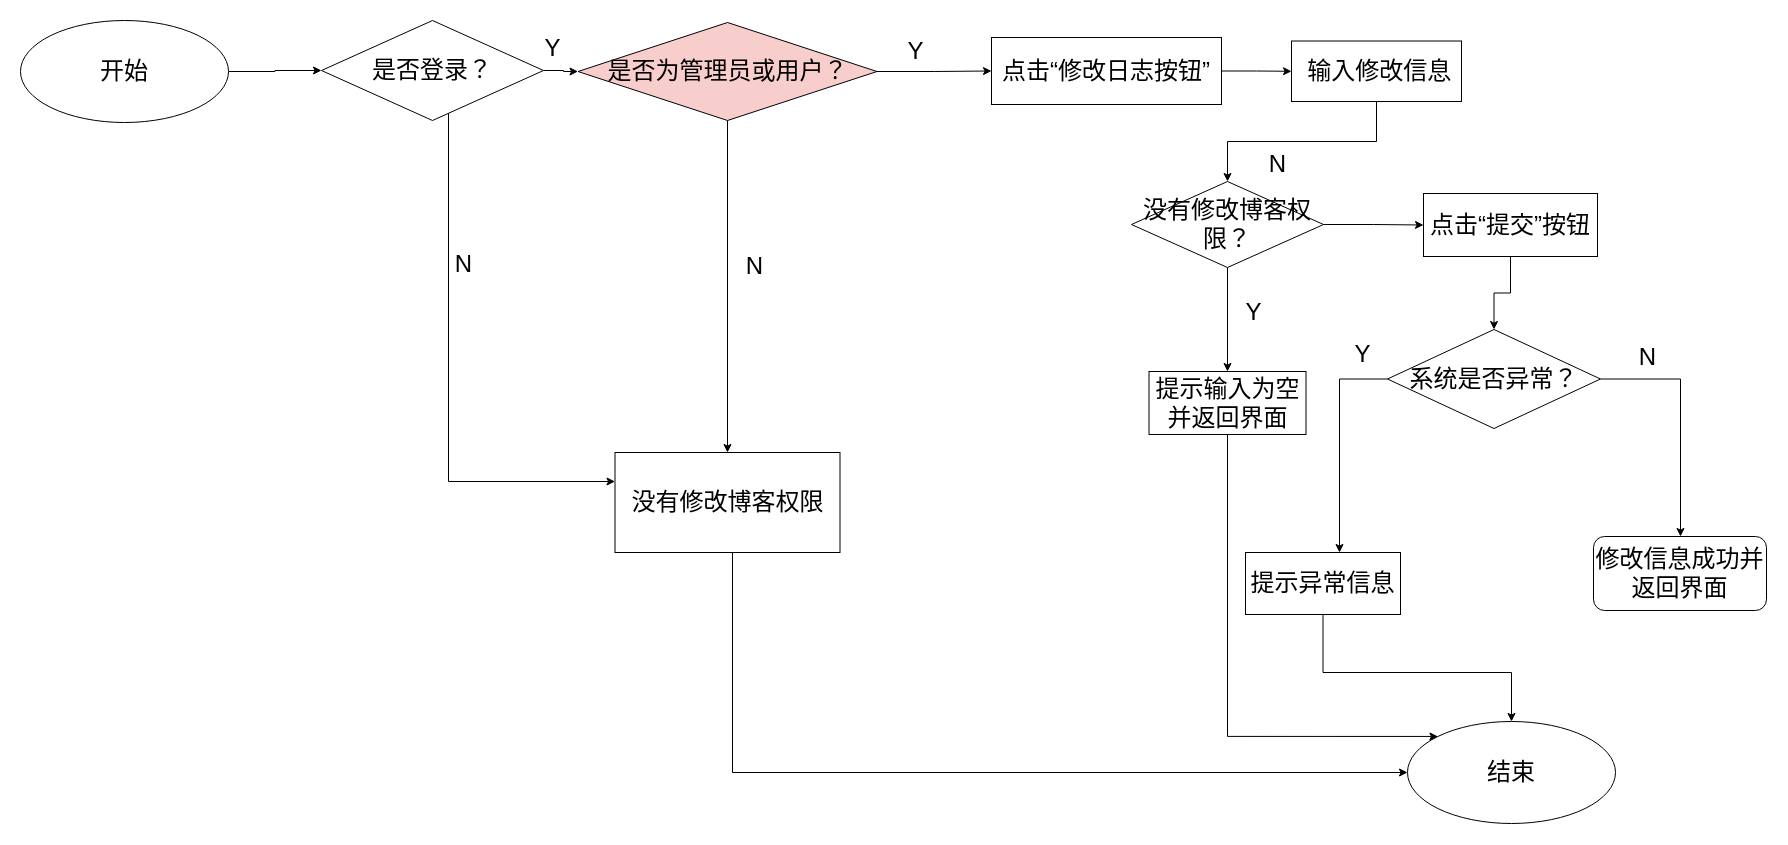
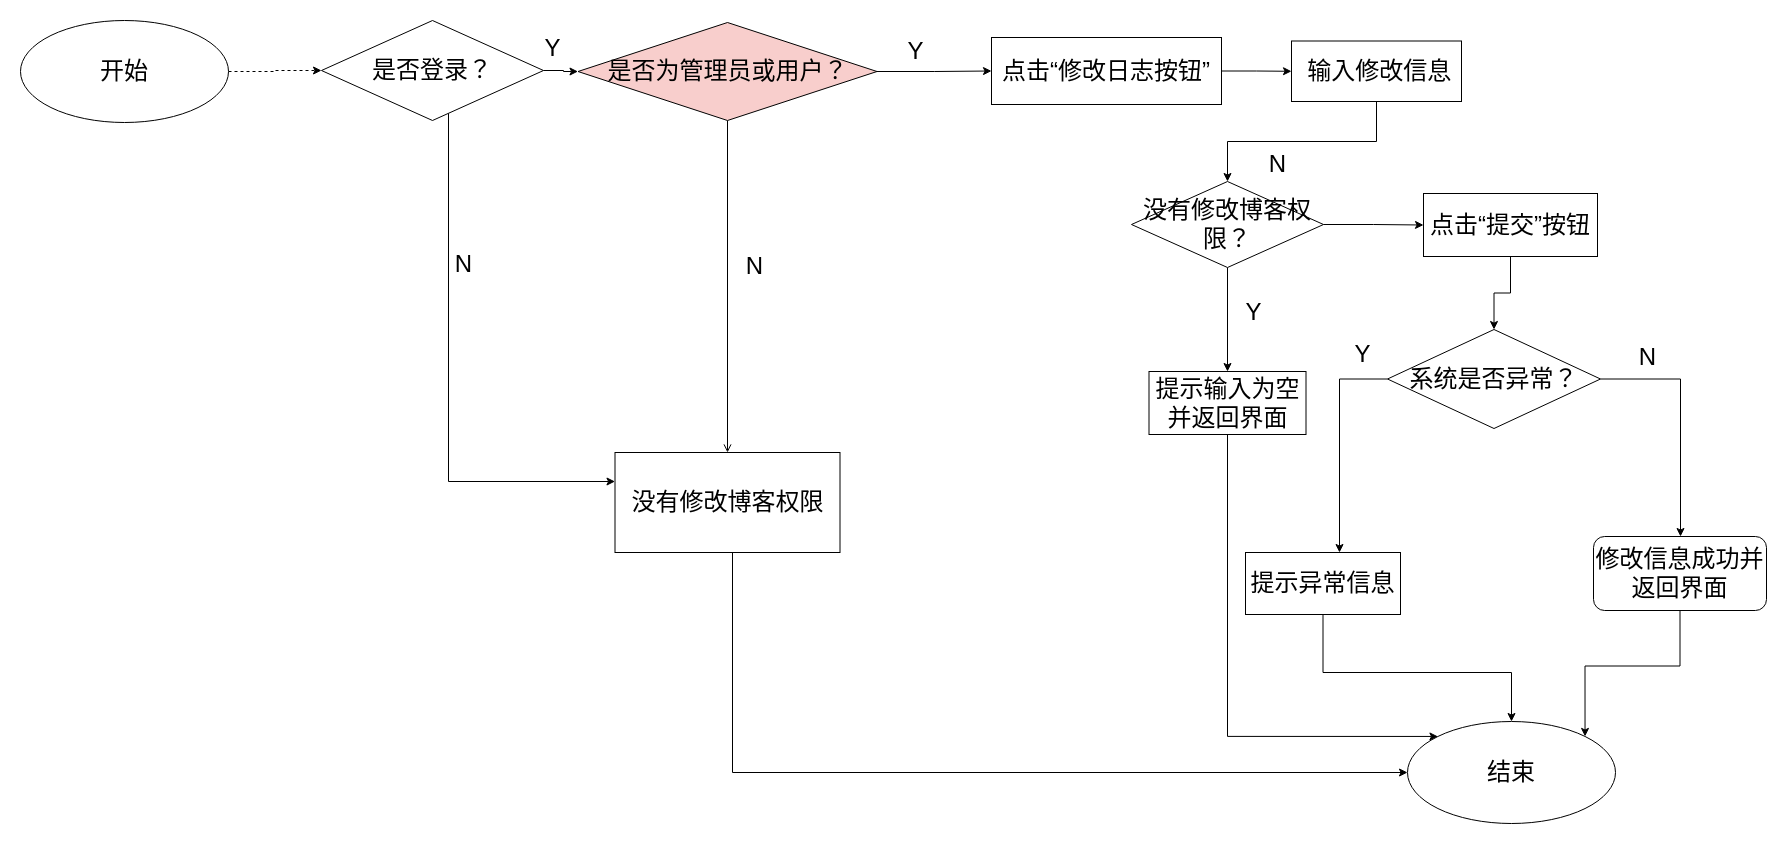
  <mxCell id="0" />
  <mxCell id="1" parent="0" />
- <mxCell id="2" value="" style="edgeStyle=orthogonalEdgeStyle;rounded=0;orthogonalLoop=1;jettySize=auto;html=1;" edge="1" parent="1" source="3" target="6"><mxGeometry relative="1" as="geometry" /></mxCell>
+ <mxCell id="2" value="" style="edgeStyle=orthogonalEdgeStyle;rounded=0;orthogonalLoop=1;jettySize=auto;html=1;dashed=1;" edge="1" parent="1" source="3" target="6"><mxGeometry relative="1" as="geometry" /></mxCell>
  <mxCell id="3" value="&lt;font style=&quot;font-size: 24px&quot;&gt;开始&lt;/font&gt;" style="ellipse;whiteSpace=wrap;html=1;" vertex="1" parent="1"><mxGeometry x="20" y="20" width="208" height="102" as="geometry" /></mxCell>
  <mxCell id="4" value="" style="edgeStyle=orthogonalEdgeStyle;rounded=0;orthogonalLoop=1;jettySize=auto;html=1;" edge="1" parent="1" source="6" target="8"><mxGeometry relative="1" as="geometry"><Array as="points"><mxPoint x="448" y="481" /></Array></mxGeometry></mxCell>
  <mxCell id="5" value="" style="edgeStyle=orthogonalEdgeStyle;rounded=0;orthogonalLoop=1;jettySize=auto;html=1;" edge="1" parent="1" source="6" target="11"><mxGeometry relative="1" as="geometry" /></mxCell>
  <mxCell id="6" value="&lt;font style=&quot;font-size: 24px&quot;&gt;是否登录？&lt;/font&gt;" style="rhombus;whiteSpace=wrap;html=1;" vertex="1" parent="1"><mxGeometry x="321" y="20" width="222" height="100" as="geometry" /></mxCell>
  <mxCell id="7" style="edgeStyle=orthogonalEdgeStyle;rounded=0;orthogonalLoop=1;jettySize=auto;html=1;entryX=0;entryY=0.5;entryDx=0;entryDy=0;" edge="1" parent="1" source="8" target="35"><mxGeometry relative="1" as="geometry"><Array as="points"><mxPoint x="732" y="772" /></Array></mxGeometry></mxCell>
  <mxCell id="8" value="&lt;font style=&quot;font-size: 24px&quot;&gt;没有修改博客权限&lt;/font&gt;" style="whiteSpace=wrap;html=1;" vertex="1" parent="1"><mxGeometry x="614.5" y="452" width="225" height="100" as="geometry" /></mxCell>
  <mxCell id="9" value="" style="edgeStyle=orthogonalEdgeStyle;rounded=0;orthogonalLoop=1;jettySize=auto;html=1;" edge="1" parent="1" source="11" target="15"><mxGeometry relative="1" as="geometry" /></mxCell>
- <mxCell id="10" style="edgeStyle=orthogonalEdgeStyle;rounded=0;orthogonalLoop=1;jettySize=auto;html=1;entryX=0.5;entryY=0;entryDx=0;entryDy=0;" edge="1" parent="1" source="11" target="8"><mxGeometry relative="1" as="geometry" /></mxCell>
+ <mxCell id="10" style="edgeStyle=orthogonalEdgeStyle;rounded=0;orthogonalLoop=1;jettySize=auto;html=1;entryX=0.5;entryY=0;entryDx=0;entryDy=0;endArrow=open;" edge="1" parent="1" source="11" target="8"><mxGeometry relative="1" as="geometry" /></mxCell>
  <mxCell id="11" value="&lt;font style=&quot;font-size: 24px&quot;&gt;是否为管理员或用户？&lt;/font&gt;" style="rhombus;whiteSpace=wrap;html=1;fillColor=#f8cecc;" vertex="1" parent="1"><mxGeometry x="577.5" y="22" width="299" height="98" as="geometry" /></mxCell>
  <mxCell id="12" value="&lt;font style=&quot;font-size: 24px&quot;&gt;Y&lt;/font&gt;" style="text;html=1;align=center;verticalAlign=middle;resizable=0;points=[];autosize=1;strokeColor=none;fillColor=none;" vertex="1" parent="1"><mxGeometry x="539" y="37" width="26" height="22" as="geometry" /></mxCell>
  <mxCell id="13" value="&lt;font style=&quot;font-size: 24px&quot;&gt;N&lt;/font&gt;" style="text;html=1;align=center;verticalAlign=middle;resizable=0;points=[];autosize=1;strokeColor=none;fillColor=none;" vertex="1" parent="1"><mxGeometry x="449" y="253" width="28" height="22" as="geometry" /></mxCell>
  <mxCell id="14" value="" style="edgeStyle=orthogonalEdgeStyle;rounded=0;orthogonalLoop=1;jettySize=auto;html=1;" edge="1" parent="1" source="15" target="18"><mxGeometry relative="1" as="geometry" /></mxCell>
  <mxCell id="15" value="&lt;font style=&quot;font-size: 24px&quot;&gt;点击“修改日志按钮”&lt;/font&gt;" style="whiteSpace=wrap;html=1;" vertex="1" parent="1"><mxGeometry x="991" y="37" width="230" height="67" as="geometry" /></mxCell>
  <mxCell id="16" value="&lt;font style=&quot;font-size: 24px&quot;&gt;Y&lt;/font&gt;" style="text;html=1;align=center;verticalAlign=middle;resizable=0;points=[];autosize=1;strokeColor=none;fillColor=none;" vertex="1" parent="1"><mxGeometry x="902" y="40" width="26" height="22" as="geometry" /></mxCell>
  <mxCell id="17" value="" style="edgeStyle=orthogonalEdgeStyle;rounded=0;orthogonalLoop=1;jettySize=auto;html=1;" edge="1" parent="1" source="18" target="21"><mxGeometry relative="1" as="geometry" /></mxCell>
  <mxCell id="18" value="&lt;font style=&quot;font-size: 24px&quot;&gt;&amp;nbsp;输入修改信息&lt;/font&gt;" style="whiteSpace=wrap;html=1;" vertex="1" parent="1"><mxGeometry x="1291" y="40.5" width="170" height="60.5" as="geometry" /></mxCell>
  <mxCell id="19" value="" style="edgeStyle=orthogonalEdgeStyle;rounded=0;orthogonalLoop=1;jettySize=auto;html=1;" edge="1" parent="1" source="21" target="23"><mxGeometry relative="1" as="geometry" /></mxCell>
  <mxCell id="20" value="" style="edgeStyle=orthogonalEdgeStyle;rounded=0;orthogonalLoop=1;jettySize=auto;html=1;" edge="1" parent="1" source="21" target="25"><mxGeometry relative="1" as="geometry" /></mxCell>
  <mxCell id="21" value="&lt;font style=&quot;font-size: 24px&quot;&gt;没有修改博客权限？&lt;/font&gt;" style="rhombus;whiteSpace=wrap;html=1;" vertex="1" parent="1"><mxGeometry x="1131" y="181" width="192" height="86" as="geometry" /></mxCell>
  <mxCell id="22" style="edgeStyle=orthogonalEdgeStyle;rounded=0;orthogonalLoop=1;jettySize=auto;html=1;entryX=0;entryY=0;entryDx=0;entryDy=0;" edge="1" parent="1" source="23" target="35"><mxGeometry relative="1" as="geometry"><Array as="points"><mxPoint x="1227" y="736" /></Array></mxGeometry></mxCell>
  <mxCell id="23" value="&lt;font style=&quot;font-size: 24px&quot;&gt;提示输入为空并返回界面&lt;/font&gt;" style="whiteSpace=wrap;html=1;" vertex="1" parent="1"><mxGeometry x="1148.5" y="371" width="157" height="63" as="geometry" /></mxCell>
  <mxCell id="24" value="" style="edgeStyle=orthogonalEdgeStyle;rounded=0;orthogonalLoop=1;jettySize=auto;html=1;" edge="1" parent="1" source="25" target="28"><mxGeometry relative="1" as="geometry" /></mxCell>
  <mxCell id="25" value="&lt;font style=&quot;font-size: 24px&quot;&gt;点击“提交”按钮&lt;/font&gt;" style="whiteSpace=wrap;html=1;" vertex="1" parent="1"><mxGeometry x="1423" y="193" width="174" height="63" as="geometry" /></mxCell>
  <mxCell id="26" value="" style="edgeStyle=orthogonalEdgeStyle;rounded=0;orthogonalLoop=1;jettySize=auto;html=1;" edge="1" parent="1" source="28" target="30"><mxGeometry relative="1" as="geometry"><Array as="points"><mxPoint x="1680" y="379" /></Array></mxGeometry></mxCell>
  <mxCell id="27" value="" style="edgeStyle=orthogonalEdgeStyle;rounded=0;orthogonalLoop=1;jettySize=auto;html=1;" edge="1" parent="1" source="28" target="33"><mxGeometry relative="1" as="geometry"><Array as="points"><mxPoint x="1339" y="379" /></Array></mxGeometry></mxCell>
  <mxCell id="28" value="&lt;font style=&quot;font-size: 24px&quot;&gt;系统是否异常？&lt;/font&gt;" style="rhombus;whiteSpace=wrap;html=1;" vertex="1" parent="1"><mxGeometry x="1387" y="329" width="213" height="99" as="geometry" /></mxCell>
+ <mxCell id="29" style="edgeStyle=orthogonalEdgeStyle;rounded=0;orthogonalLoop=1;jettySize=auto;html=1;entryX=1;entryY=0;entryDx=0;entryDy=0;" edge="1" parent="1" source="30" target="35"><mxGeometry relative="1" as="geometry" /></mxCell>
  <mxCell id="30" value="&lt;font style=&quot;font-size: 24px&quot;&gt;修改信息成功并返回界面&lt;/font&gt;" style="whiteSpace=wrap;html=1;rounded=1;" vertex="1" parent="1"><mxGeometry x="1593" y="536" width="173" height="74" as="geometry" /></mxCell>
  <mxCell id="31" value="&lt;font style=&quot;font-size: 24px&quot;&gt;N&lt;/font&gt;" style="text;html=1;align=center;verticalAlign=middle;resizable=0;points=[];autosize=1;strokeColor=none;fillColor=none;" vertex="1" parent="1"><mxGeometry x="1633" y="346" width="28" height="22" as="geometry" /></mxCell>
  <mxCell id="32" style="edgeStyle=orthogonalEdgeStyle;rounded=0;orthogonalLoop=1;jettySize=auto;html=1;" edge="1" parent="1" source="33" target="35"><mxGeometry relative="1" as="geometry"><Array as="points"><mxPoint x="1323" y="672" /><mxPoint x="1511" y="672" /></Array></mxGeometry></mxCell>
  <mxCell id="33" value="&lt;font style=&quot;font-size: 24px&quot;&gt;提示异常信息&lt;/font&gt;" style="whiteSpace=wrap;html=1;" vertex="1" parent="1"><mxGeometry x="1245" y="552" width="155" height="62" as="geometry" /></mxCell>
  <mxCell id="34" value="&lt;font style=&quot;font-size: 24px&quot;&gt;Y&lt;/font&gt;" style="text;html=1;align=center;verticalAlign=middle;resizable=0;points=[];autosize=1;strokeColor=none;fillColor=none;" vertex="1" parent="1"><mxGeometry x="1349" y="343" width="26" height="22" as="geometry" /></mxCell>
  <mxCell id="35" value="&lt;font style=&quot;font-size: 24px&quot;&gt;结束&lt;/font&gt;" style="ellipse;whiteSpace=wrap;html=1;" vertex="1" parent="1"><mxGeometry x="1407" y="721" width="208" height="102" as="geometry" /></mxCell>
  <mxCell id="36" value="&lt;font style=&quot;font-size: 24px&quot;&gt;N&lt;/font&gt;" style="text;html=1;align=center;verticalAlign=middle;resizable=0;points=[];autosize=1;strokeColor=none;fillColor=none;" vertex="1" parent="1"><mxGeometry x="1263" y="153" width="28" height="22" as="geometry" /></mxCell>
  <mxCell id="37" value="&lt;font style=&quot;font-size: 24px&quot;&gt;Y&lt;/font&gt;" style="text;html=1;align=center;verticalAlign=middle;resizable=0;points=[];autosize=1;strokeColor=none;fillColor=none;" vertex="1" parent="1"><mxGeometry x="1240" y="301" width="26" height="22" as="geometry" /></mxCell>
  <mxCell id="38" value="&lt;font style=&quot;font-size: 24px&quot;&gt;N&lt;/font&gt;" style="text;html=1;align=center;verticalAlign=middle;resizable=0;points=[];autosize=1;strokeColor=none;fillColor=none;" vertex="1" parent="1"><mxGeometry x="740" y="255" width="28" height="22" as="geometry" /></mxCell>
